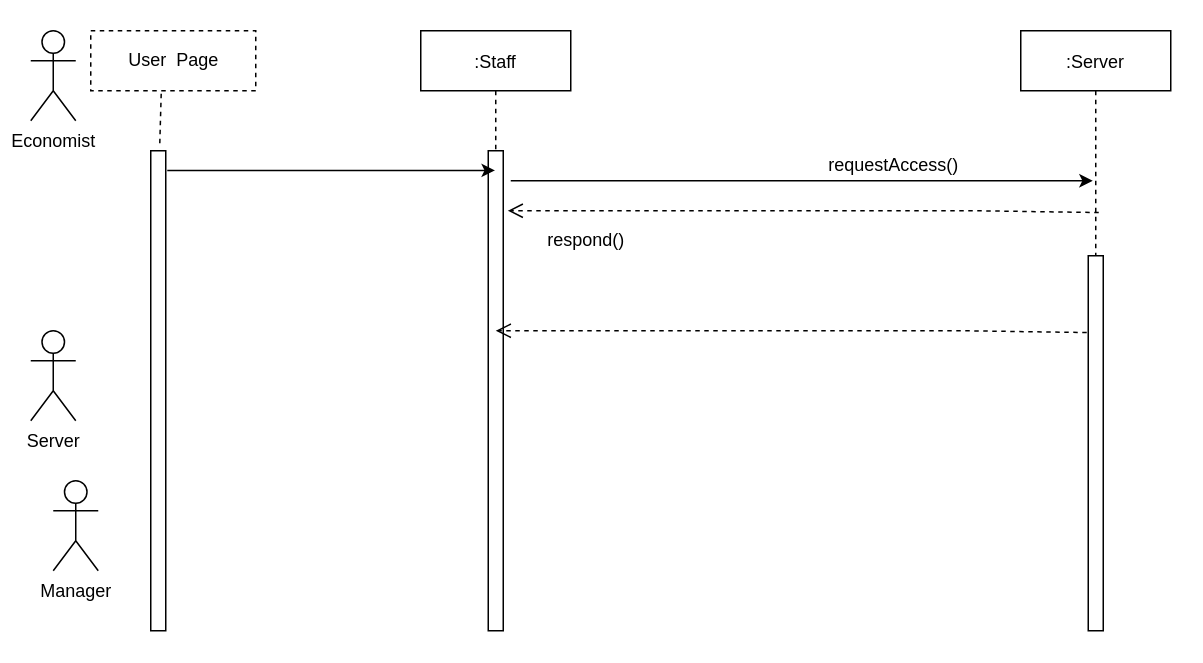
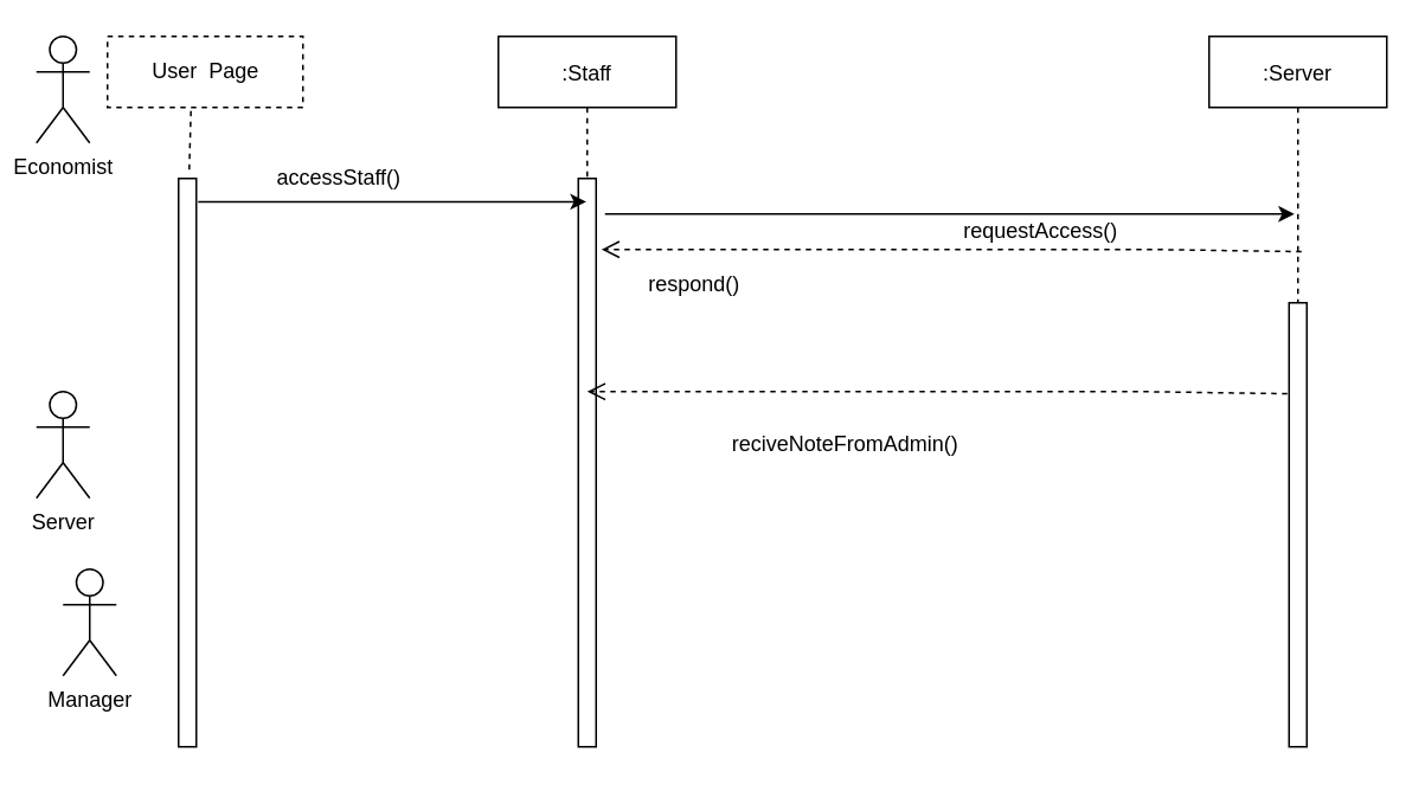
  <mxCell id="0" />
  <mxCell id="1" parent="0" />
  <mxCell id="2" value="" style="html=1;points=[];perimeter=orthogonalPerimeter;" vertex="1" parent="1"><mxGeometry x="100" y="100" width="10" height="320" as="geometry" /></mxCell>
  <mxCell id="3" value=":Staff" style="shape=umlLifeline;perimeter=lifelinePerimeter;container=1;collapsible=0;recursiveResize=0;rounded=0;shadow=0;strokeWidth=1;" vertex="1" parent="1"><mxGeometry x="280" y="20" width="100" height="400" as="geometry" /></mxCell>
  <mxCell id="4" value="" style="points=[];perimeter=orthogonalPerimeter;rounded=0;shadow=0;strokeWidth=1;" vertex="1" parent="3"><mxGeometry x="45" y="80" width="10" height="320" as="geometry" /></mxCell>
  <mxCell id="5" value=":Server" style="shape=umlLifeline;perimeter=lifelinePerimeter;container=1;collapsible=0;recursiveResize=0;rounded=0;shadow=0;strokeWidth=1;" vertex="1" parent="1"><mxGeometry x="680" y="20" width="100" height="400" as="geometry" /></mxCell>
  <mxCell id="6" value="" style="points=[];perimeter=orthogonalPerimeter;rounded=0;shadow=0;strokeWidth=1;" vertex="1" parent="5"><mxGeometry x="45" y="150" width="10" height="250" as="geometry" /></mxCell>
  <mxCell id="7" value="User&amp;nbsp; Page" style="html=1;dashed=1;" vertex="1" parent="1"><mxGeometry x="60" y="20" width="110" height="40" as="geometry" /></mxCell>
  <mxCell id="8" value="" style="endArrow=none;dashed=1;html=1;exitX=0.427;exitY=1.05;exitDx=0;exitDy=0;exitPerimeter=0;" edge="1" parent="1" source="7"><mxGeometry width="50" height="50" relative="1" as="geometry"><mxPoint x="420" y="200" as="sourcePoint" /><mxPoint x="106" y="96" as="targetPoint" /></mxGeometry></mxCell>
  <mxCell id="9" value="" style="endArrow=classic;html=1;exitX=1.1;exitY=0.041;exitDx=0;exitDy=0;exitPerimeter=0;" edge="1" parent="1" source="2" target="3"><mxGeometry width="50" height="50" relative="1" as="geometry"><mxPoint x="320" y="250" as="sourcePoint" /><mxPoint x="370" y="200" as="targetPoint" /></mxGeometry></mxCell>
+ <mxCell id="10" value="accessStaff()" style="text;html=1;align=center;verticalAlign=middle;resizable=0;points=[];autosize=1;strokeColor=none;" vertex="1" parent="1"><mxGeometry x="145" y="90" width="90" height="20" as="geometry" /></mxCell>
  <mxCell id="11" value="" style="endArrow=classic;html=1;" edge="1" parent="1"><mxGeometry width="50" height="50" relative="1" as="geometry"><mxPoint x="340" y="120" as="sourcePoint" /><mxPoint x="728" y="120" as="targetPoint" /><Array as="points" /></mxGeometry></mxCell>
- <mxCell id="12" value="requestAccess()" style="text;html=1;align=center;verticalAlign=middle;resizable=0;points=[];autosize=1;strokeColor=none;" vertex="1" parent="1"><mxGeometry x="545" y="100" width="100" height="20" as="geometry" /></mxCell>
+ <mxCell id="12" value="requestAccess()" style="text;html=1;align=center;verticalAlign=middle;resizable=0;points=[];autosize=1;strokeColor=none;" vertex="1" parent="1"><mxGeometry x="535" y="120" width="100" height="20" as="geometry" /></mxCell>
  <mxCell id="13" value="" style="html=1;verticalAlign=bottom;endArrow=open;dashed=1;endSize=8;exitX=0.52;exitY=0.303;exitDx=0;exitDy=0;exitPerimeter=0;" edge="1" parent="1" source="5"><mxGeometry x="0.024" y="-50" relative="1" as="geometry"><mxPoint x="730" y="199" as="sourcePoint" /><mxPoint x="338" y="140" as="targetPoint" /><Array as="points"><mxPoint x="650" y="140" /><mxPoint x="570" y="140" /><mxPoint x="370" y="140" /></Array><mxPoint x="1" as="offset" /></mxGeometry></mxCell>
  <mxCell id="14" value="Economist" style="shape=umlActor;verticalLabelPosition=bottom;verticalAlign=top;html=1;outlineConnect=0;" vertex="1" parent="1"><mxGeometry x="20" y="20" width="30" height="60" as="geometry" /></mxCell>
  <mxCell id="15" value="Server" style="shape=umlActor;verticalLabelPosition=bottom;verticalAlign=top;html=1;outlineConnect=0;" vertex="1" parent="1"><mxGeometry x="20" y="220" width="30" height="60" as="geometry" /></mxCell>
  <mxCell id="16" value="Manager" style="shape=umlActor;verticalLabelPosition=bottom;verticalAlign=top;html=1;outlineConnect=0;" vertex="1" parent="1"><mxGeometry x="35" y="320" width="30" height="60" as="geometry" /></mxCell>
+ <mxCell id="17" value="reciveNoteFromAdmin()" style="text;html=1;align=center;verticalAlign=middle;resizable=0;points=[];autosize=1;strokeColor=none;" vertex="1" parent="1"><mxGeometry x="405" y="240" width="140" height="20" as="geometry" /></mxCell>
  <mxCell id="18" value="respond()" style="text;html=1;align=center;verticalAlign=middle;resizable=0;points=[];autosize=1;strokeColor=none;" vertex="1" parent="1"><mxGeometry x="355" y="150" width="70" height="20" as="geometry" /></mxCell>
  <mxCell id="19" value="" style="html=1;verticalAlign=bottom;endArrow=open;dashed=1;endSize=8;exitX=0.52;exitY=0.303;exitDx=0;exitDy=0;exitPerimeter=0;" edge="1" parent="1"><mxGeometry x="0.024" y="-50" relative="1" as="geometry"><mxPoint x="724" y="221.2" as="sourcePoint" /><mxPoint x="330" y="220" as="targetPoint" /><Array as="points"><mxPoint x="642" y="220" /><mxPoint x="562" y="220" /><mxPoint x="362" y="220" /></Array><mxPoint x="1" as="offset" /></mxGeometry></mxCell>
